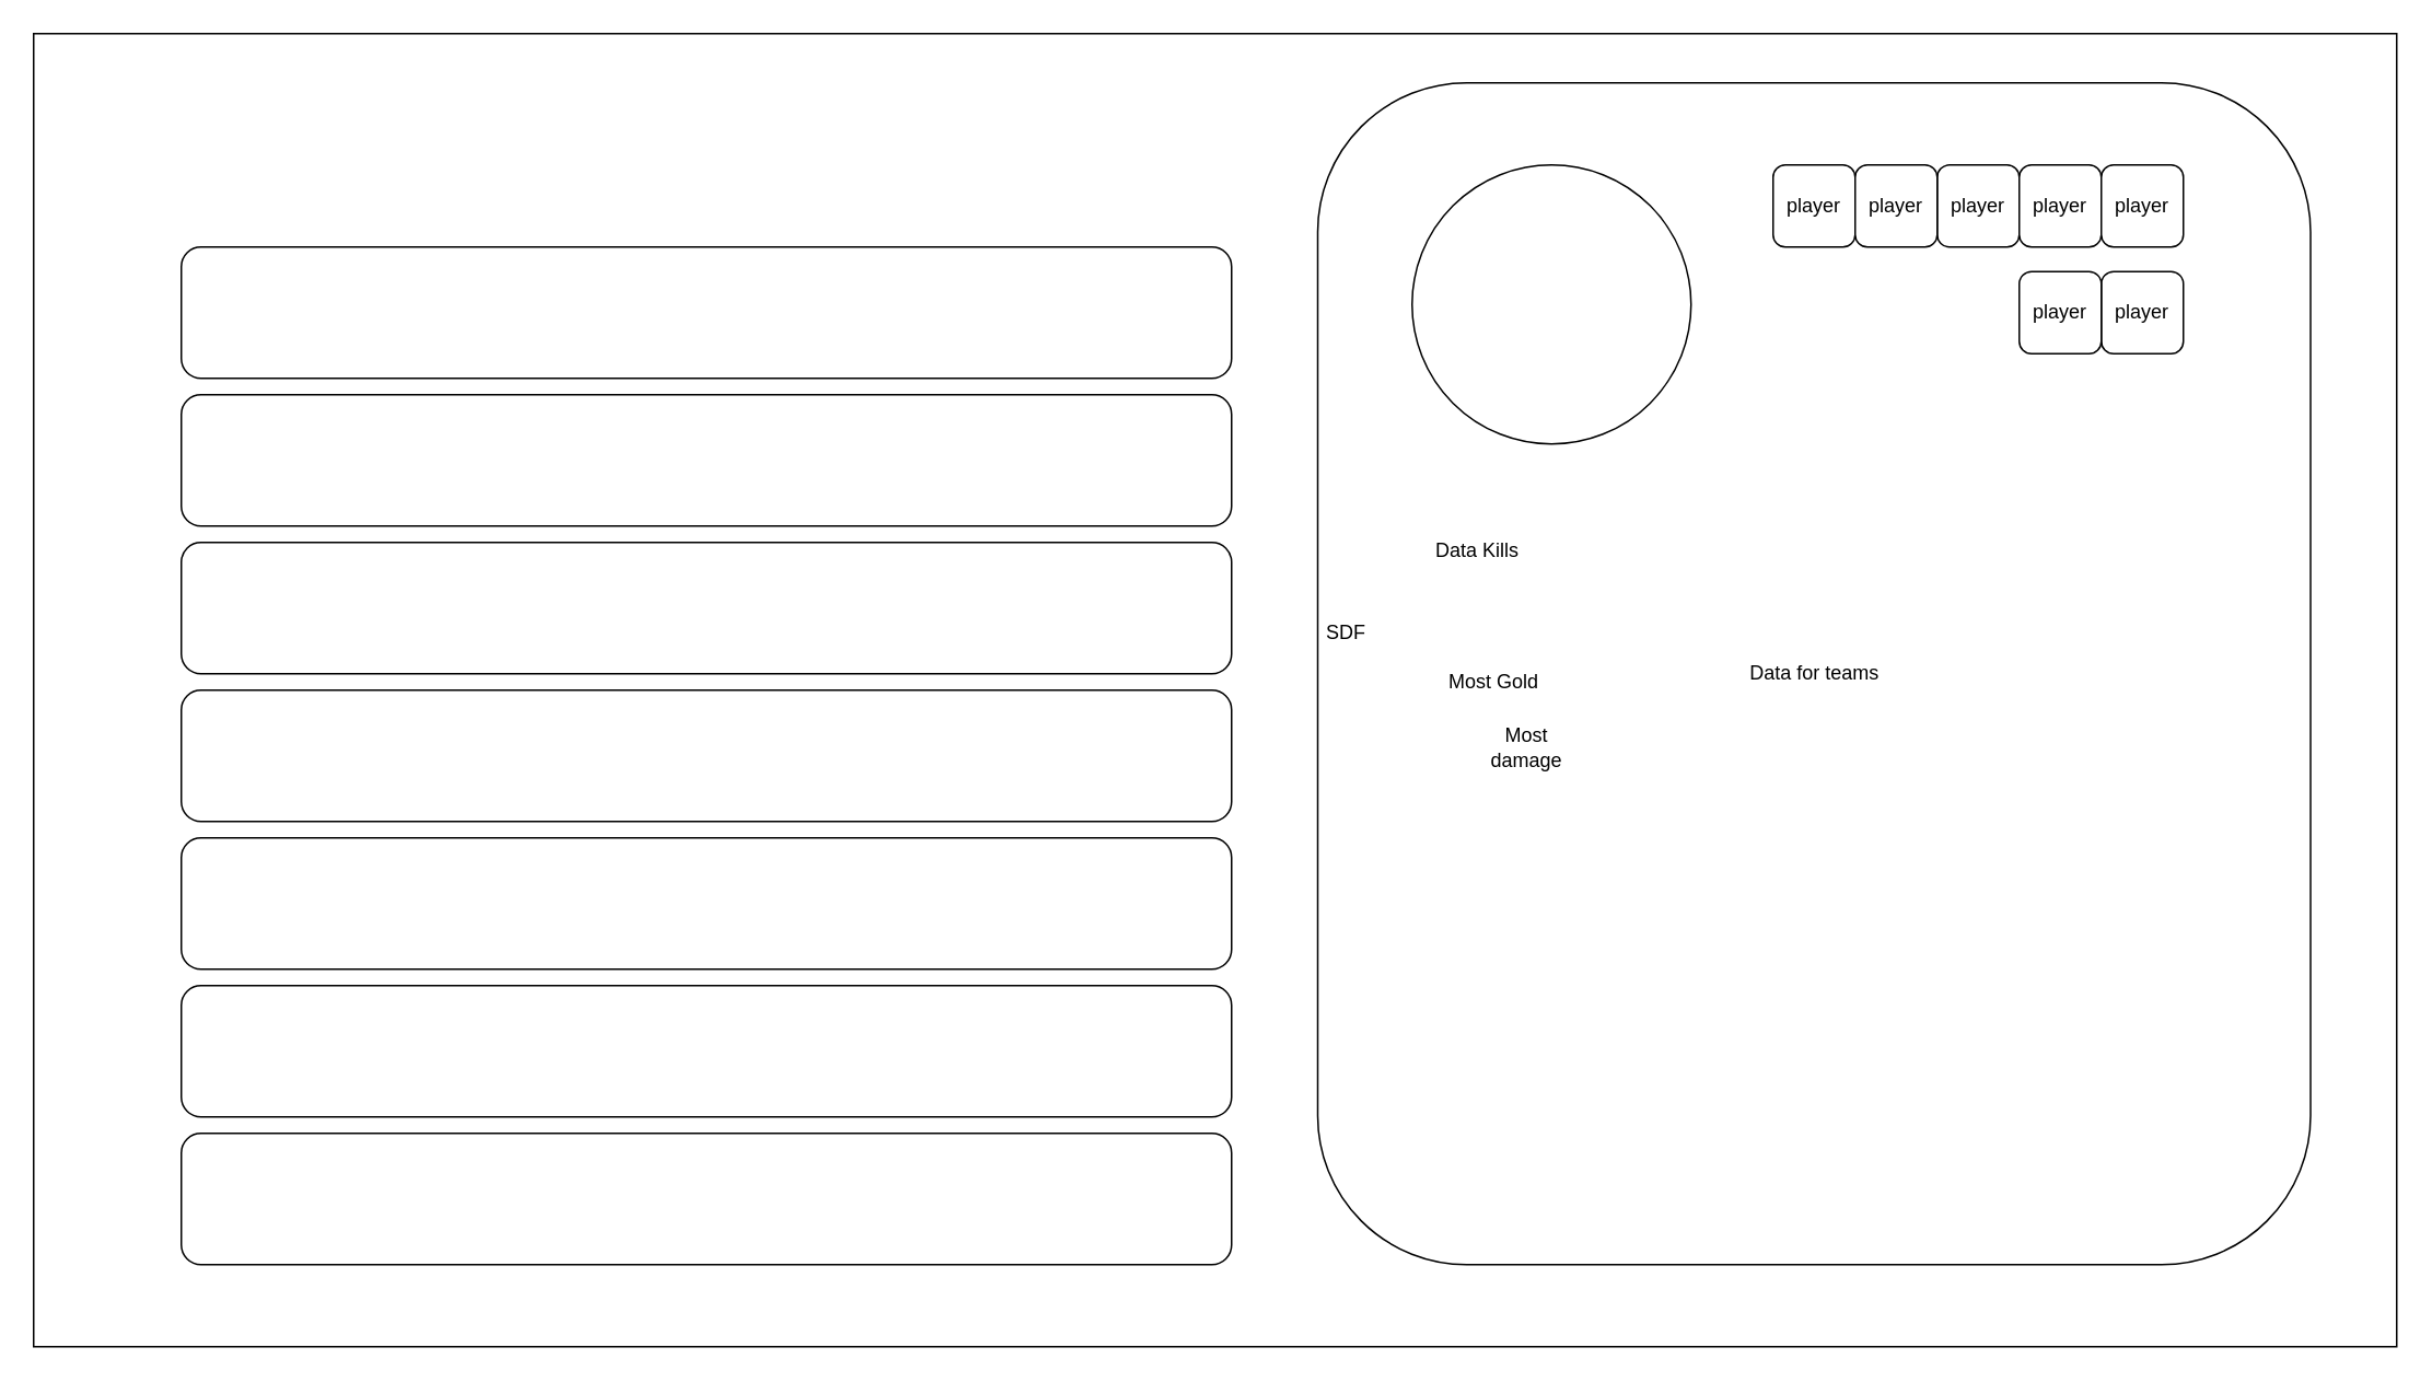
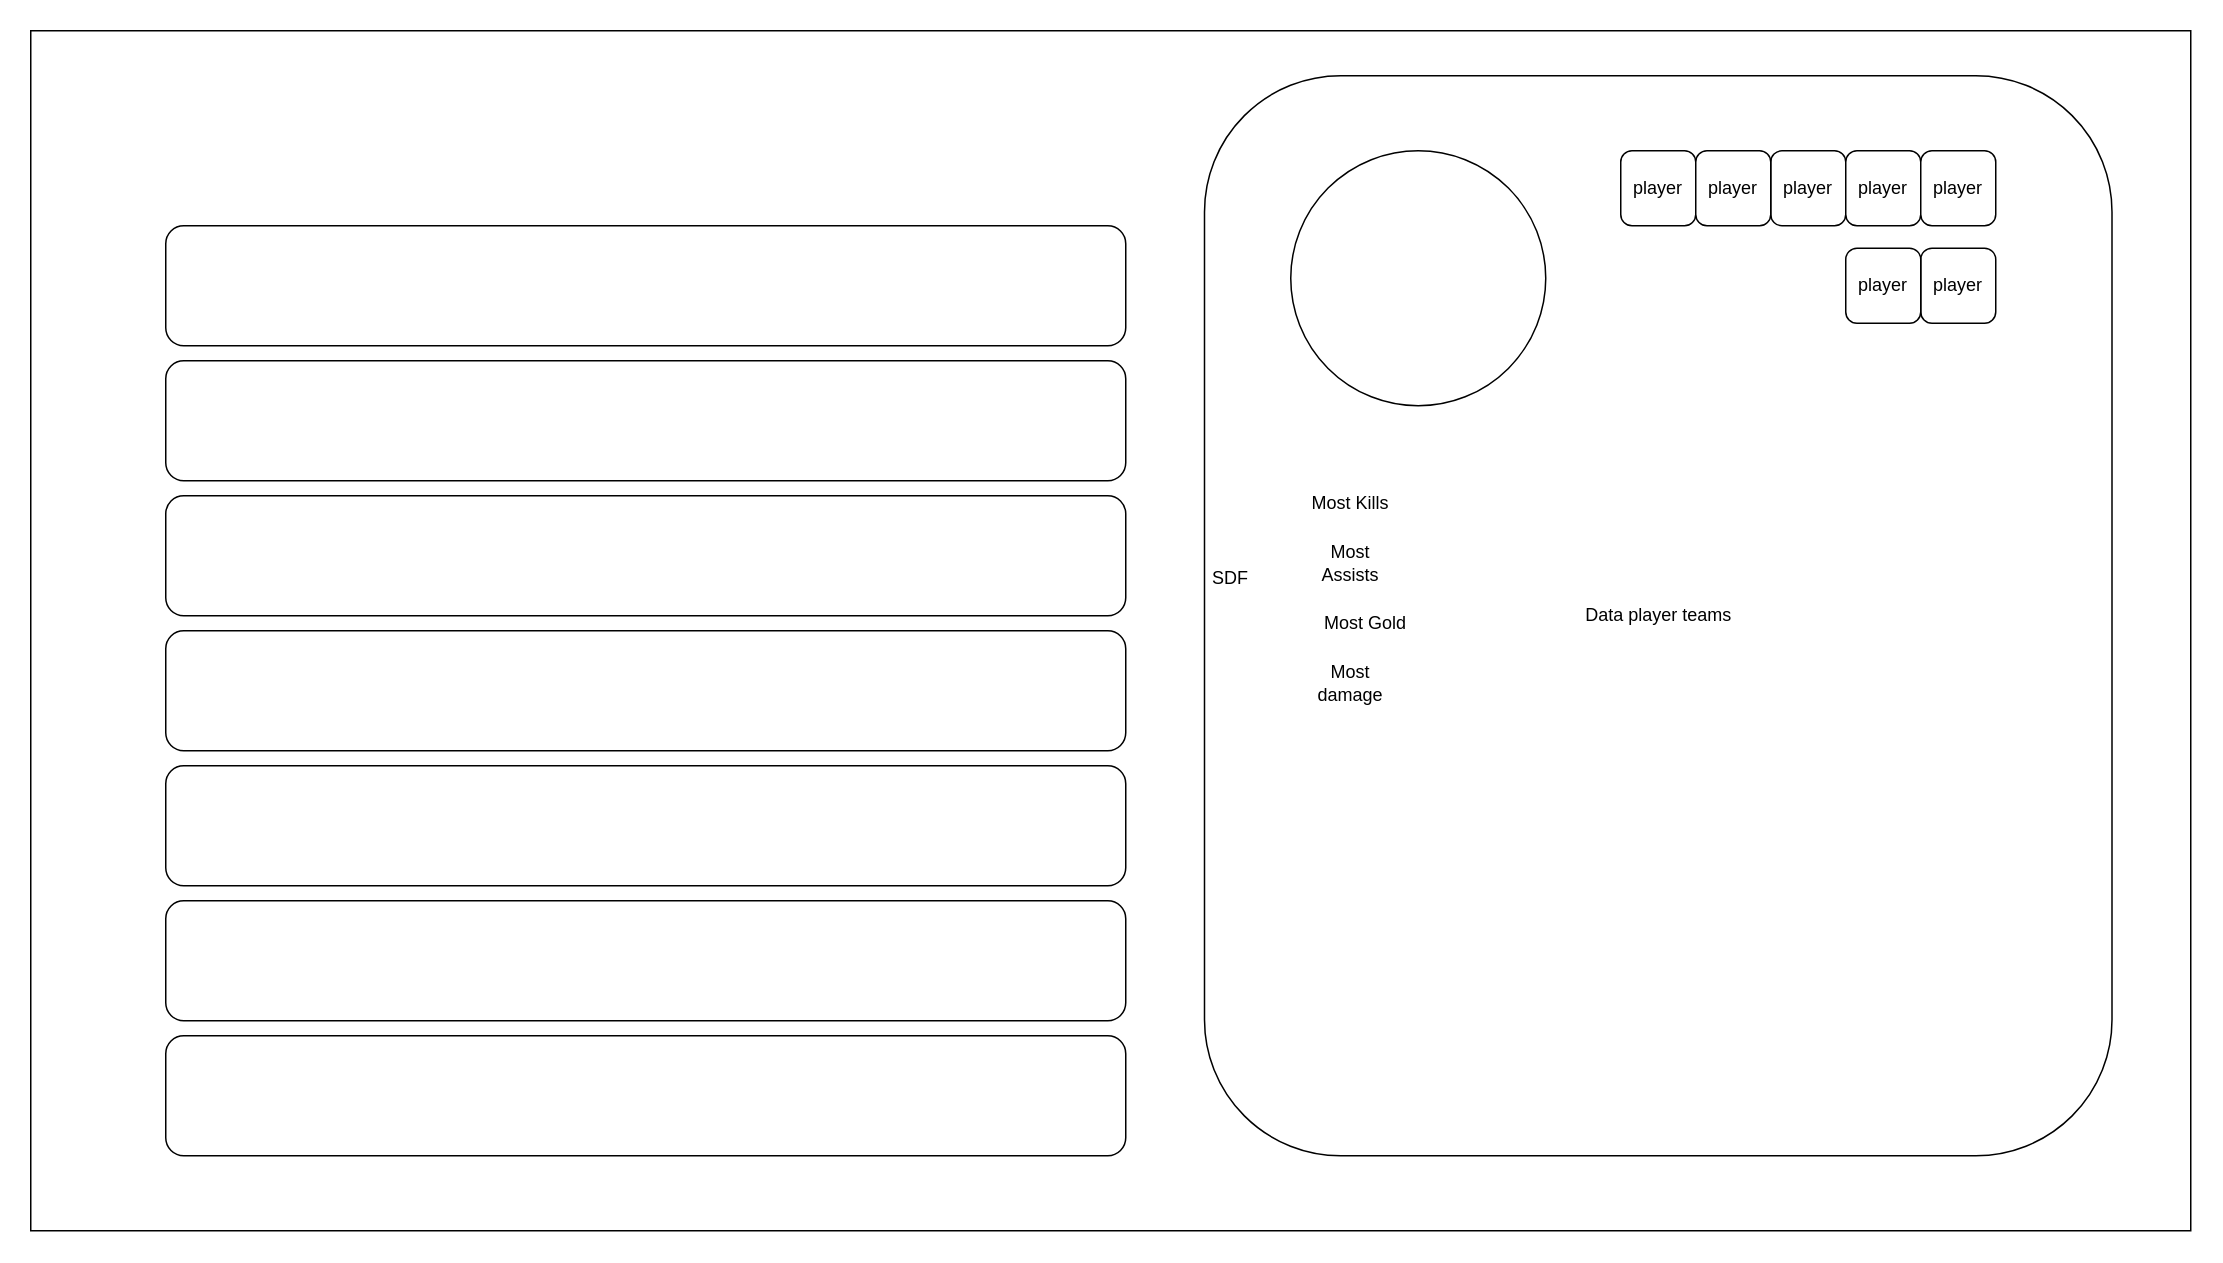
  <mxCell id="0" />
  <mxCell id="1" parent="0" />
  <mxCell id="2" value="" style="rounded=0;whiteSpace=wrap;html=1;" parent="1" vertex="1"><mxGeometry x="20" y="20" width="1440" height="800" as="geometry" /></mxCell>
  <mxCell id="3" value="" style="rounded=1;whiteSpace=wrap;html=1;hachureGap=4;fontFamily=Architects Daughter;fontSource=https%3A%2F%2Ffonts.googleapis.com%2Fcss%3Ffamily%3DArchitects%2BDaughter;fontSize=20;" parent="1" vertex="1"><mxGeometry x="110" y="330" width="640" height="80" as="geometry" /></mxCell>
  <mxCell id="4" value="" style="rounded=1;whiteSpace=wrap;html=1;hachureGap=4;fontFamily=Architects Daughter;fontSource=https%3A%2F%2Ffonts.googleapis.com%2Fcss%3Ffamily%3DArchitects%2BDaughter;fontSize=20;" parent="1" vertex="1"><mxGeometry x="110" y="240" width="640" height="80" as="geometry" /></mxCell>
  <mxCell id="5" value="" style="rounded=1;whiteSpace=wrap;html=1;hachureGap=4;fontFamily=Architects Daughter;fontSource=https%3A%2F%2Ffonts.googleapis.com%2Fcss%3Ffamily%3DArchitects%2BDaughter;fontSize=20;" parent="1" vertex="1"><mxGeometry x="110" y="150" width="640" height="80" as="geometry" /></mxCell>
  <mxCell id="6" value="" style="rounded=1;whiteSpace=wrap;html=1;hachureGap=4;fontFamily=Architects Daughter;fontSource=https%3A%2F%2Ffonts.googleapis.com%2Fcss%3Ffamily%3DArchitects%2BDaughter;fontSize=20;" parent="1" vertex="1"><mxGeometry x="110" y="420" width="640" height="80" as="geometry" /></mxCell>
  <mxCell id="7" value="" style="rounded=1;whiteSpace=wrap;html=1;hachureGap=4;fontFamily=Architects Daughter;fontSource=https%3A%2F%2Ffonts.googleapis.com%2Fcss%3Ffamily%3DArchitects%2BDaughter;fontSize=20;" parent="1" vertex="1"><mxGeometry x="110" y="510" width="640" height="80" as="geometry" /></mxCell>
- <mxCell id="8" value="Data for teams" style="rounded=1;whiteSpace=wrap;html=1;" parent="1" vertex="1"><mxGeometry x="802.5" y="50" width="605" height="720" as="geometry" /></mxCell>
+ <mxCell id="8" value="Data player teams" style="rounded=1;whiteSpace=wrap;html=1;" parent="1" vertex="1"><mxGeometry x="802.5" y="50" width="605" height="720" as="geometry" /></mxCell>
  <mxCell id="9" value="player" style="rounded=1;whiteSpace=wrap;html=1;" parent="1" vertex="1"><mxGeometry x="1080" y="100" width="50" height="50" as="geometry" /></mxCell>
  <mxCell id="10" value="player" style="rounded=1;whiteSpace=wrap;html=1;" parent="1" vertex="1"><mxGeometry x="1180" y="100" width="50" height="50" as="geometry" /></mxCell>
  <mxCell id="11" value="player" style="rounded=1;whiteSpace=wrap;html=1;" parent="1" vertex="1"><mxGeometry x="1230" y="100" width="50" height="50" as="geometry" /></mxCell>
  <mxCell id="12" value="player" style="rounded=1;whiteSpace=wrap;html=1;" parent="1" vertex="1"><mxGeometry x="1280" y="165" width="50" height="50" as="geometry" /></mxCell>
  <mxCell id="13" value="player" style="rounded=1;whiteSpace=wrap;html=1;" parent="1" vertex="1"><mxGeometry x="1230" y="165" width="50" height="50" as="geometry" /></mxCell>
  <mxCell id="14" value="player" style="rounded=1;whiteSpace=wrap;html=1;" parent="1" vertex="1"><mxGeometry x="1280" y="100" width="50" height="50" as="geometry" /></mxCell>
  <mxCell id="15" value="player" style="rounded=1;whiteSpace=wrap;html=1;" parent="1" vertex="1"><mxGeometry x="1130" y="100" width="50" height="50" as="geometry" /></mxCell>
  <mxCell id="16" value="" style="ellipse;whiteSpace=wrap;html=1;aspect=fixed;" parent="1" vertex="1"><mxGeometry x="860" y="100" width="170" height="170" as="geometry" /></mxCell>
- <mxCell id="17" value="Data Kills" style="text;html=1;strokeColor=none;fillColor=none;align=center;verticalAlign=middle;whiteSpace=wrap;rounded=0;" parent="1" vertex="1"><mxGeometry x="870" y="320" width="60" height="30" as="geometry" /></mxCell>
+ <mxCell id="17" value="Most Kills" style="text;html=1;strokeColor=none;fillColor=none;align=center;verticalAlign=middle;whiteSpace=wrap;rounded=0;" parent="1" vertex="1"><mxGeometry x="870" y="320" width="60" height="30" as="geometry" /></mxCell>
+ <mxCell id="18" value="Most Assists" style="text;html=1;strokeColor=none;fillColor=none;align=center;verticalAlign=middle;whiteSpace=wrap;rounded=0;" parent="1" vertex="1"><mxGeometry x="870" y="360" width="60" height="30" as="geometry" /></mxCell>
  <mxCell id="19" value="Most Gold" style="text;html=1;strokeColor=none;fillColor=none;align=center;verticalAlign=middle;whiteSpace=wrap;rounded=0;" parent="1" vertex="1"><mxGeometry x="880" y="400" width="60" height="30" as="geometry" /></mxCell>
- <mxCell id="20" value="Most damage" style="text;html=1;strokeColor=none;fillColor=none;align=center;verticalAlign=middle;whiteSpace=wrap;rounded=0;" parent="1" vertex="1"><mxGeometry x="900" y="440" width="60" height="30" as="geometry" /></mxCell>
+ <mxCell id="20" value="Most damage" style="text;html=1;strokeColor=none;fillColor=none;align=center;verticalAlign=middle;whiteSpace=wrap;rounded=0;" parent="1" vertex="1"><mxGeometry x="870" y="440" width="60" height="30" as="geometry" /></mxCell>
  <mxCell id="21" value="" style="rounded=1;whiteSpace=wrap;html=1;hachureGap=4;fontFamily=Architects Daughter;fontSource=https%3A%2F%2Ffonts.googleapis.com%2Fcss%3Ffamily%3DArchitects%2BDaughter;fontSize=20;" parent="1" vertex="1"><mxGeometry x="110" y="690" width="640" height="80" as="geometry" /></mxCell>
  <mxCell id="22" value="" style="rounded=1;whiteSpace=wrap;html=1;hachureGap=4;fontFamily=Architects Daughter;fontSource=https%3A%2F%2Ffonts.googleapis.com%2Fcss%3Ffamily%3DArchitects%2BDaughter;fontSize=20;" parent="1" vertex="1"><mxGeometry x="110" y="600" width="640" height="80" as="geometry" /></mxCell>
  <mxCell id="23" value="SDF" style="text;strokeColor=none;align=center;fillColor=none;html=1;verticalAlign=middle;whiteSpace=wrap;rounded=0;" vertex="1" parent="1"><mxGeometry x="790" y="370" width="60" height="30" as="geometry" /></mxCell>
